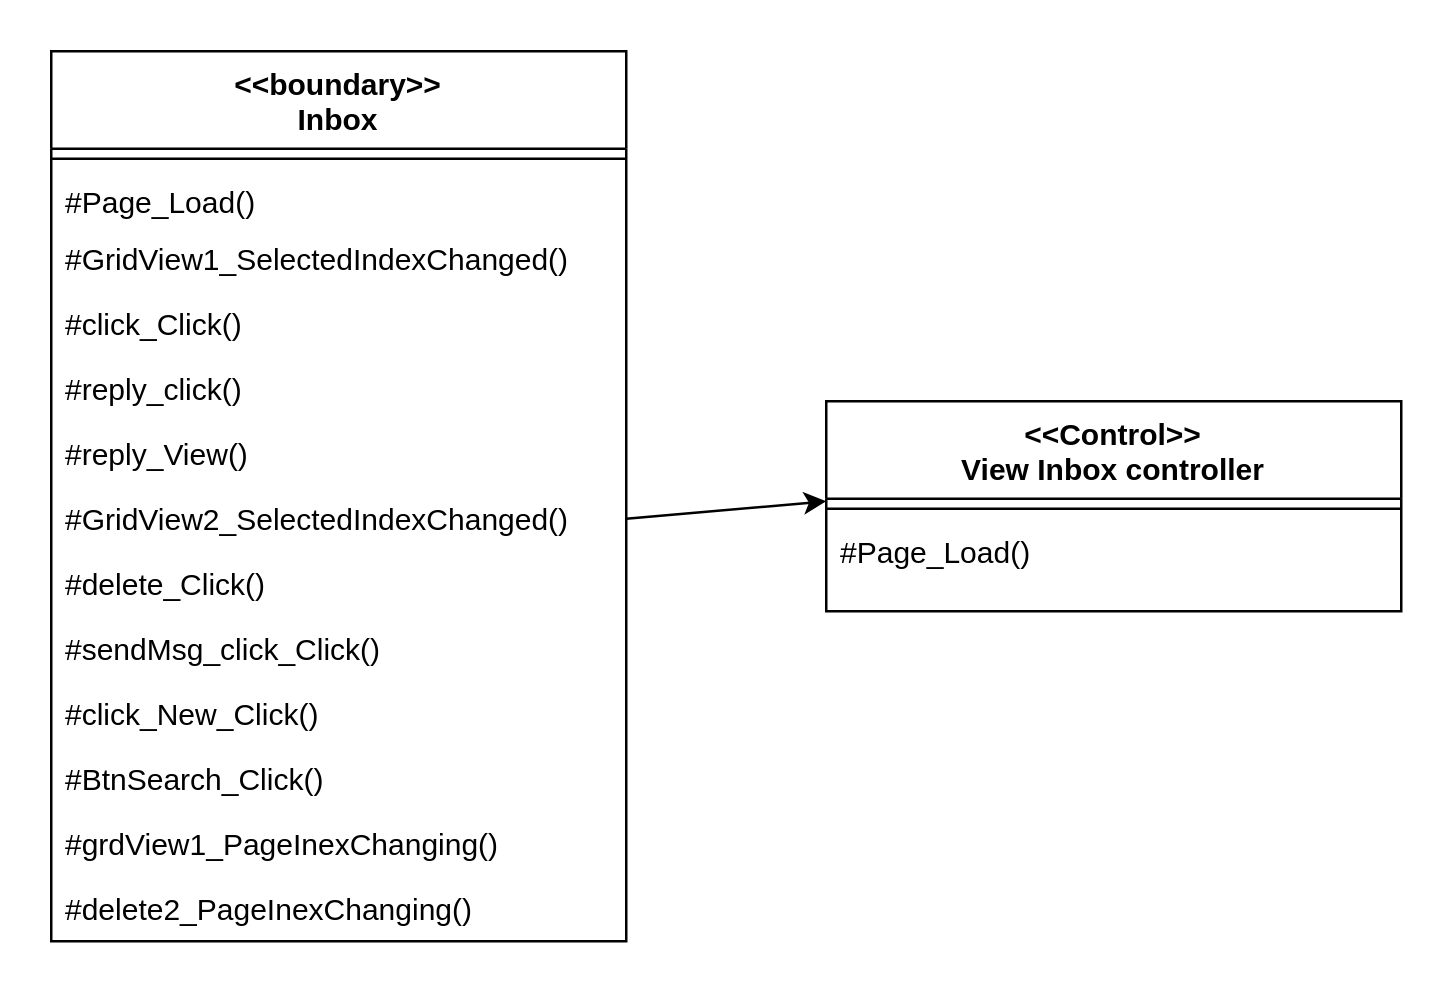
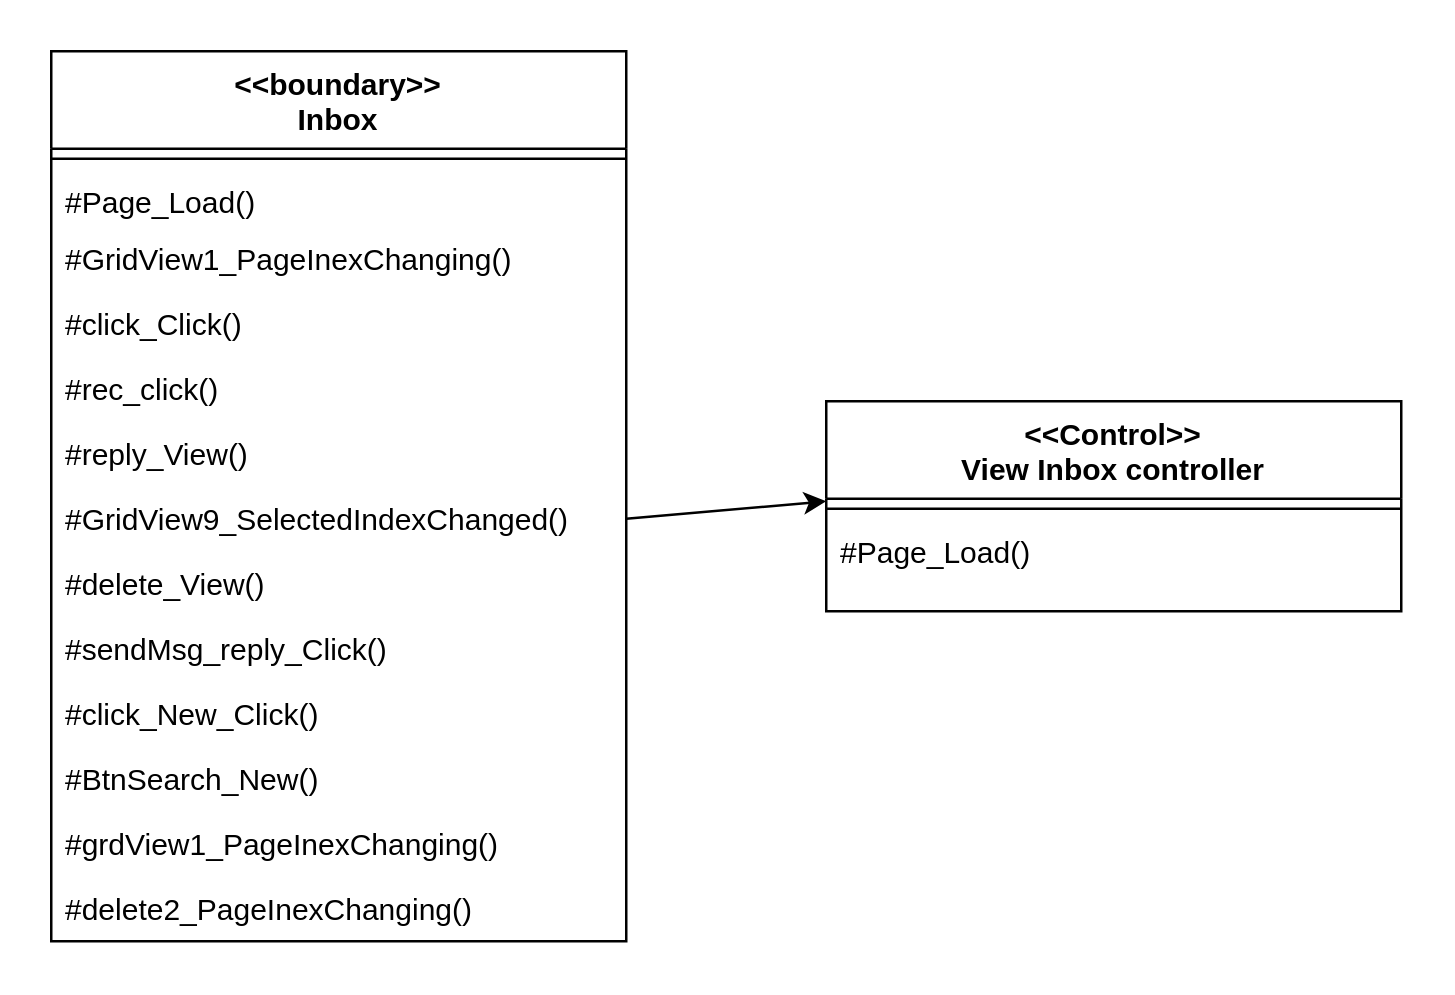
  <mxCell id="0" />
  <mxCell id="1" parent="0" />
  <mxCell id="2" value="&lt;&lt;boundary&gt;&gt;&#10;Inbox" style="swimlane;fontStyle=1;align=center;verticalAlign=top;childLayout=stackLayout;horizontal=1;startSize=39;horizontalStack=0;resizeParent=1;resizeParentMax=0;resizeLast=0;collapsible=1;marginBottom=0;" parent="1" vertex="1"><mxGeometry x="20" y="20" width="230" height="356" as="geometry" /></mxCell>
  <mxCell id="3" value="" style="line;strokeWidth=1;fillColor=none;align=left;verticalAlign=middle;spacingTop=-1;spacingLeft=3;spacingRight=3;rotatable=0;labelPosition=right;points=[];portConstraint=eastwest;" parent="2" vertex="1"><mxGeometry y="39" width="230" height="8" as="geometry" /></mxCell>
  <mxCell id="4" value="#Page_Load()" style="text;strokeColor=none;fillColor=none;align=left;verticalAlign=top;spacingLeft=4;spacingRight=4;overflow=hidden;rotatable=0;points=[[0,0.5],[1,0.5]];portConstraint=eastwest;" parent="2" vertex="1"><mxGeometry y="47" width="230" height="23" as="geometry" /></mxCell>
- <mxCell id="5" value="#GridView1_SelectedIndexChanged()&#10;" style="text;strokeColor=none;fillColor=none;align=left;verticalAlign=top;spacingLeft=4;spacingRight=4;overflow=hidden;rotatable=0;points=[[0,0.5],[1,0.5]];portConstraint=eastwest;" parent="2" vertex="1"><mxGeometry y="70" width="230" height="26" as="geometry" /></mxCell>
+ <mxCell id="5" value="#GridView1_PageInexChanging()&#10;" style="text;strokeColor=none;fillColor=none;align=left;verticalAlign=top;spacingLeft=4;spacingRight=4;overflow=hidden;rotatable=0;points=[[0,0.5],[1,0.5]];portConstraint=eastwest;" parent="2" vertex="1"><mxGeometry y="70" width="230" height="26" as="geometry" /></mxCell>
  <mxCell id="6" value="#click_Click()" style="text;strokeColor=none;fillColor=none;align=left;verticalAlign=top;spacingLeft=4;spacingRight=4;overflow=hidden;rotatable=0;points=[[0,0.5],[1,0.5]];portConstraint=eastwest;" parent="2" vertex="1"><mxGeometry y="96" width="230" height="26" as="geometry" /></mxCell>
- <mxCell id="7" value="#reply_click()" style="text;strokeColor=none;fillColor=none;align=left;verticalAlign=top;spacingLeft=4;spacingRight=4;overflow=hidden;rotatable=0;points=[[0,0.5],[1,0.5]];portConstraint=eastwest;" parent="2" vertex="1"><mxGeometry y="122" width="230" height="26" as="geometry" /></mxCell>
+ <mxCell id="7" value="#rec_click()" style="text;strokeColor=none;fillColor=none;align=left;verticalAlign=top;spacingLeft=4;spacingRight=4;overflow=hidden;rotatable=0;points=[[0,0.5],[1,0.5]];portConstraint=eastwest;" parent="2" vertex="1"><mxGeometry y="122" width="230" height="26" as="geometry" /></mxCell>
  <mxCell id="8" value="#reply_View()" style="text;strokeColor=none;fillColor=none;align=left;verticalAlign=top;spacingLeft=4;spacingRight=4;overflow=hidden;rotatable=0;points=[[0,0.5],[1,0.5]];portConstraint=eastwest;" parent="2" vertex="1"><mxGeometry y="148" width="230" height="26" as="geometry" /></mxCell>
- <mxCell id="9" value="#GridView2_SelectedIndexChanged()&#10;" style="text;strokeColor=none;fillColor=none;align=left;verticalAlign=top;spacingLeft=4;spacingRight=4;overflow=hidden;rotatable=0;points=[[0,0.5],[1,0.5]];portConstraint=eastwest;" parent="2" vertex="1"><mxGeometry y="174" width="230" height="26" as="geometry" /></mxCell>
- <mxCell id="10" value="#delete_Click()" style="text;strokeColor=none;fillColor=none;align=left;verticalAlign=top;spacingLeft=4;spacingRight=4;overflow=hidden;rotatable=0;points=[[0,0.5],[1,0.5]];portConstraint=eastwest;" parent="2" vertex="1"><mxGeometry y="200" width="230" height="26" as="geometry" /></mxCell>
- <mxCell id="11" value="#sendMsg_click_Click()" style="text;strokeColor=none;fillColor=none;align=left;verticalAlign=top;spacingLeft=4;spacingRight=4;overflow=hidden;rotatable=0;points=[[0,0.5],[1,0.5]];portConstraint=eastwest;" parent="2" vertex="1"><mxGeometry y="226" width="230" height="26" as="geometry" /></mxCell>
+ <mxCell id="9" value="#GridView9_SelectedIndexChanged()&#10;" style="text;strokeColor=none;fillColor=none;align=left;verticalAlign=top;spacingLeft=4;spacingRight=4;overflow=hidden;rotatable=0;points=[[0,0.5],[1,0.5]];portConstraint=eastwest;" parent="2" vertex="1"><mxGeometry y="174" width="230" height="26" as="geometry" /></mxCell>
+ <mxCell id="10" value="#delete_View()" style="text;strokeColor=none;fillColor=none;align=left;verticalAlign=top;spacingLeft=4;spacingRight=4;overflow=hidden;rotatable=0;points=[[0,0.5],[1,0.5]];portConstraint=eastwest;" parent="2" vertex="1"><mxGeometry y="200" width="230" height="26" as="geometry" /></mxCell>
+ <mxCell id="11" value="#sendMsg_reply_Click()" style="text;strokeColor=none;fillColor=none;align=left;verticalAlign=top;spacingLeft=4;spacingRight=4;overflow=hidden;rotatable=0;points=[[0,0.5],[1,0.5]];portConstraint=eastwest;" parent="2" vertex="1"><mxGeometry y="226" width="230" height="26" as="geometry" /></mxCell>
  <mxCell id="12" value="#click_New_Click()" style="text;strokeColor=none;fillColor=none;align=left;verticalAlign=top;spacingLeft=4;spacingRight=4;overflow=hidden;rotatable=0;points=[[0,0.5],[1,0.5]];portConstraint=eastwest;" parent="2" vertex="1"><mxGeometry y="252" width="230" height="26" as="geometry" /></mxCell>
- <mxCell id="13" value="#BtnSearch_Click()" style="text;strokeColor=none;fillColor=none;align=left;verticalAlign=top;spacingLeft=4;spacingRight=4;overflow=hidden;rotatable=0;points=[[0,0.5],[1,0.5]];portConstraint=eastwest;" parent="2" vertex="1"><mxGeometry y="278" width="230" height="26" as="geometry" /></mxCell>
+ <mxCell id="13" value="#BtnSearch_New()" style="text;strokeColor=none;fillColor=none;align=left;verticalAlign=top;spacingLeft=4;spacingRight=4;overflow=hidden;rotatable=0;points=[[0,0.5],[1,0.5]];portConstraint=eastwest;" parent="2" vertex="1"><mxGeometry y="278" width="230" height="26" as="geometry" /></mxCell>
  <mxCell id="14" value="#grdView1_PageInexChanging()" style="text;strokeColor=none;fillColor=none;align=left;verticalAlign=top;spacingLeft=4;spacingRight=4;overflow=hidden;rotatable=0;points=[[0,0.5],[1,0.5]];portConstraint=eastwest;" parent="2" vertex="1"><mxGeometry y="304" width="230" height="26" as="geometry" /></mxCell>
  <mxCell id="15" value="#delete2_PageInexChanging()" style="text;strokeColor=none;fillColor=none;align=left;verticalAlign=top;spacingLeft=4;spacingRight=4;overflow=hidden;rotatable=0;points=[[0,0.5],[1,0.5]];portConstraint=eastwest;" parent="2" vertex="1"><mxGeometry y="330" width="230" height="26" as="geometry" /></mxCell>
  <mxCell id="16" value="&lt;&lt;Control&gt;&gt;&#10;View Inbox controller" style="swimlane;fontStyle=1;align=center;verticalAlign=top;childLayout=stackLayout;horizontal=1;startSize=39;horizontalStack=0;resizeParent=1;resizeParentMax=0;resizeLast=0;collapsible=1;marginBottom=0;" parent="1" vertex="1"><mxGeometry x="330" y="160" width="230" height="84" as="geometry" /></mxCell>
  <mxCell id="17" value="" style="line;strokeWidth=1;fillColor=none;align=left;verticalAlign=middle;spacingTop=-1;spacingLeft=3;spacingRight=3;rotatable=0;labelPosition=right;points=[];portConstraint=eastwest;" parent="16" vertex="1"><mxGeometry y="39" width="230" height="8" as="geometry" /></mxCell>
  <mxCell id="18" value="#Page_Load()" style="text;strokeColor=none;fillColor=none;align=left;verticalAlign=top;spacingLeft=4;spacingRight=4;overflow=hidden;rotatable=0;points=[[0,0.5],[1,0.5]];portConstraint=eastwest;" parent="16" vertex="1"><mxGeometry y="47" width="230" height="37" as="geometry" /></mxCell>
  <mxCell id="19" value="" style="endArrow=classic;html=1;entryX=0;entryY=0.125;entryDx=0;entryDy=0;entryPerimeter=0;exitX=1;exitY=0.5;exitDx=0;exitDy=0;" parent="1" source="9" target="17" edge="1"><mxGeometry width="50" height="50" relative="1" as="geometry"><mxPoint x="270" y="207" as="sourcePoint" /><mxPoint x="270" y="400" as="targetPoint" /></mxGeometry></mxCell>
